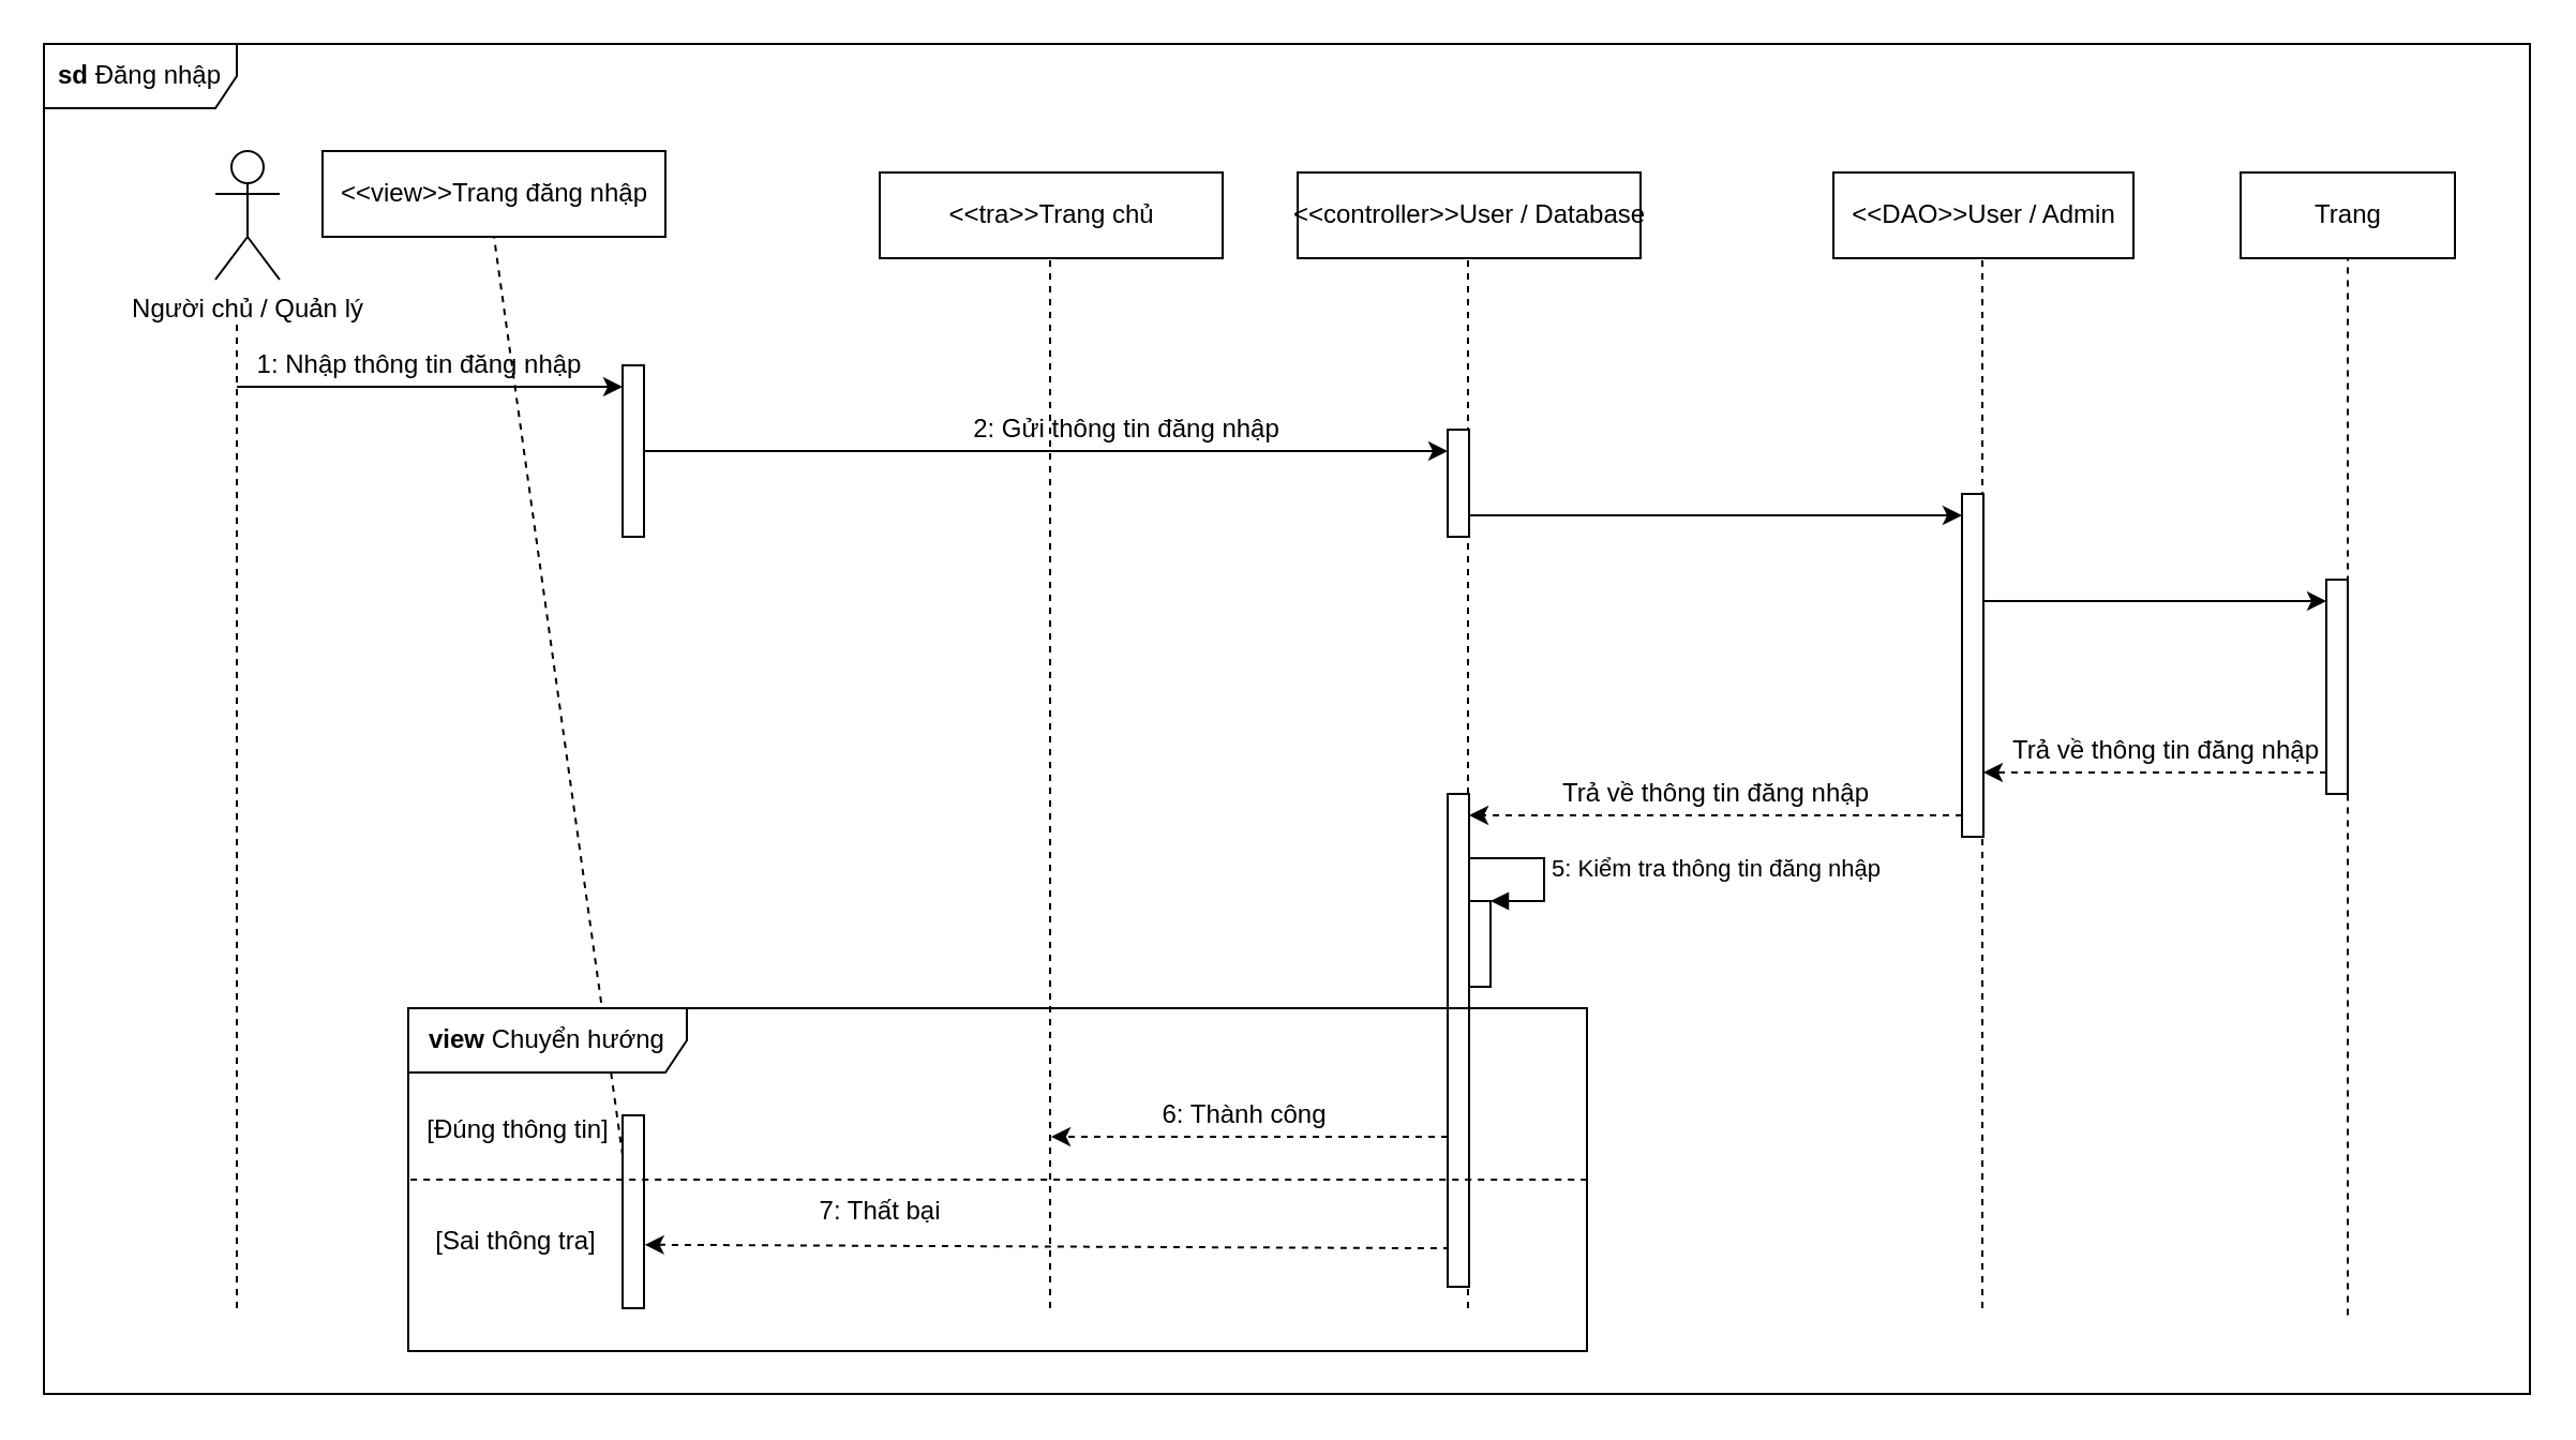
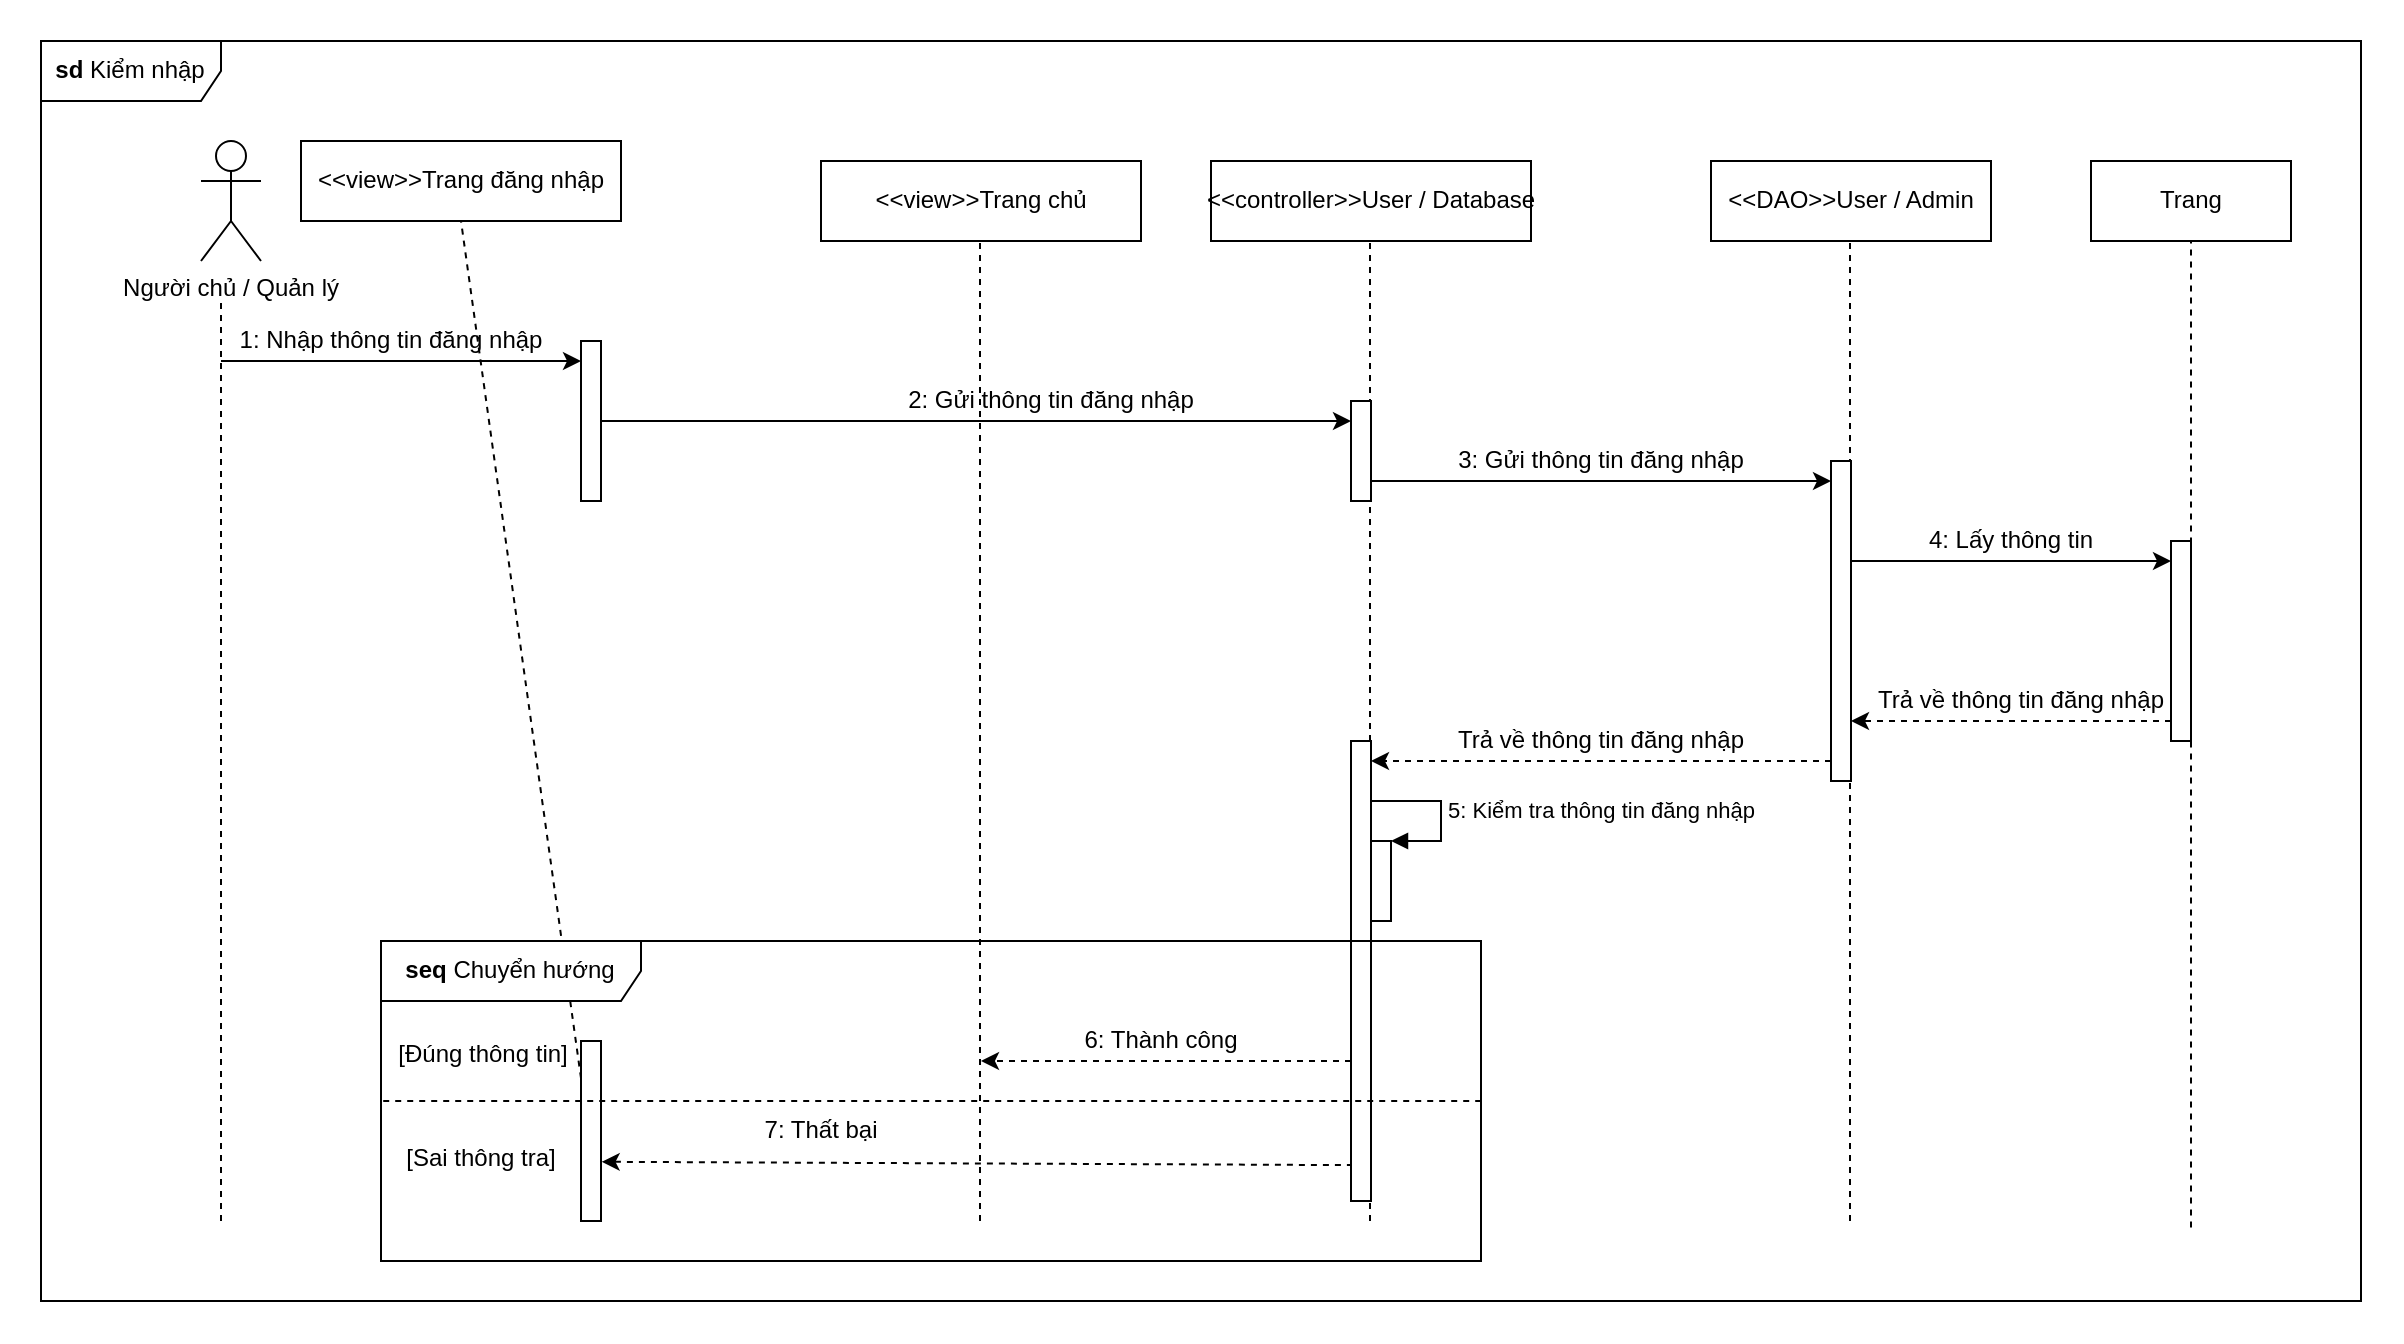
  <mxCell id="0" />
  <mxCell id="1" parent="0" />
- <mxCell id="2" value="&lt;b&gt;sd &lt;/b&gt;Đăng nhập" style="shape=umlFrame;whiteSpace=wrap;html=1;width=90;height=30;" parent="1" vertex="1"><mxGeometry y="20" width="1160" height="630" as="geometry" x="20" /></mxCell>
+ <mxCell id="2" value="&lt;b&gt;sd &lt;/b&gt;Kiểm nhập" style="shape=umlFrame;whiteSpace=wrap;html=1;width=90;height=30;" parent="1" vertex="1"><mxGeometry y="20" width="1160" height="630" as="geometry" x="20" /></mxCell>
  <mxCell id="3" value="Người chủ / Quản lý" style="shape=umlActor;verticalLabelPosition=bottom;verticalAlign=top;html=1;outlineConnect=0;" parent="1" vertex="1"><mxGeometry x="100" y="70" width="30" height="60" as="geometry" /></mxCell>
  <mxCell id="4" value="&amp;lt;&amp;lt;view&amp;gt;&amp;gt;Trang đăng nhập" style="html=1;" parent="1" vertex="1"><mxGeometry x="150" y="70" width="160" height="40" as="geometry" /></mxCell>
  <mxCell id="5" value="&amp;lt;&amp;lt;controller&amp;gt;&amp;gt;User / Database" style="html=1;" parent="1" vertex="1"><mxGeometry x="605" y="80" width="160" height="40" as="geometry" /></mxCell>
  <mxCell id="6" value="&amp;lt;&amp;lt;DAO&amp;gt;&amp;gt;User / Admin" style="html=1;" parent="1" vertex="1"><mxGeometry x="855" y="80" width="140" height="40" as="geometry" /></mxCell>
  <mxCell id="7" value="Trang" style="html=1;" parent="1" vertex="1"><mxGeometry x="1045" y="80" width="100" height="40" as="geometry" /></mxCell>
  <mxCell id="8" value="" style="endArrow=none;dashed=1;html=1;rounded=0;" parent="1" edge="1"><mxGeometry width="50" height="50" relative="1" as="geometry"><mxPoint x="110" y="610" as="sourcePoint" /><mxPoint x="110" y="150" as="targetPoint" /></mxGeometry></mxCell>
  <mxCell id="9" value="" style="endArrow=classic;html=1;rounded=0;" parent="1" edge="1"><mxGeometry width="50" height="50" relative="1" as="geometry"><mxPoint x="110" y="180" as="sourcePoint" /><mxPoint x="290" y="180" as="targetPoint" /></mxGeometry></mxCell>
  <mxCell id="10" value="" style="endArrow=none;dashed=1;html=1;rounded=0;entryX=0.5;entryY=1;entryDx=0;entryDy=0;" parent="1" target="4" edge="1"><mxGeometry width="50" height="50" relative="1" as="geometry"><mxPoint x="300" y="610" as="sourcePoint" /><mxPoint x="340" y="170" as="targetPoint" /></mxGeometry></mxCell>
  <mxCell id="11" value="1: Nhập thông tin đăng nhập" style="text;html=1;align=center;verticalAlign=middle;resizable=0;points=[];autosize=1;strokeColor=none;fillColor=none;" parent="1" vertex="1"><mxGeometry x="110" y="160" width="170" height="20" as="geometry" /></mxCell>
  <mxCell id="12" value="" style="html=1;points=[];perimeter=orthogonalPerimeter;" parent="1" vertex="1"><mxGeometry x="290" y="170" width="10" height="80" as="geometry" /></mxCell>
  <mxCell id="13" value="" style="endArrow=classic;html=1;rounded=0;" parent="1" target="33" edge="1"><mxGeometry width="50" height="50" relative="1" as="geometry"><mxPoint x="300" y="210" as="sourcePoint" /><mxPoint x="530" y="210" as="targetPoint" /></mxGeometry></mxCell>
  <mxCell id="14" value="" style="endArrow=none;dashed=1;html=1;rounded=0;entryX=0.5;entryY=1;entryDx=0;entryDy=0;" parent="1" edge="1"><mxGeometry width="50" height="50" relative="1" as="geometry"><mxPoint x="684.5" y="610" as="sourcePoint" /><mxPoint x="684.5" y="120" as="targetPoint" /></mxGeometry></mxCell>
  <mxCell id="15" value="2: Gửi thông tin đăng nhập" style="text;html=1;align=center;verticalAlign=middle;resizable=0;points=[];autosize=1;strokeColor=none;fillColor=none;" parent="1" vertex="1"><mxGeometry x="445" y="190" width="160" height="20" as="geometry" /></mxCell>
  <mxCell id="16" value="" style="endArrow=none;dashed=1;html=1;rounded=0;entryX=0.5;entryY=1;entryDx=0;entryDy=0;" parent="1" edge="1"><mxGeometry width="50" height="50" relative="1" as="geometry"><mxPoint x="924.5" y="610" as="sourcePoint" /><mxPoint x="924.5" y="120" as="targetPoint" /></mxGeometry></mxCell>
  <mxCell id="17" value="" style="endArrow=classic;html=1;rounded=0;" parent="1" edge="1"><mxGeometry width="50" height="50" relative="1" as="geometry"><mxPoint x="685" y="240" as="sourcePoint" /><mxPoint x="915" y="240" as="targetPoint" /></mxGeometry></mxCell>
+ <mxCell id="18" value="3: Gửi thông tin đăng nhập" style="text;html=1;align=center;verticalAlign=middle;resizable=0;points=[];autosize=1;strokeColor=none;fillColor=none;" parent="1" vertex="1"><mxGeometry x="715" y="215" width="170" height="30" as="geometry" /></mxCell>
  <mxCell id="19" value="" style="endArrow=classic;html=1;rounded=0;" parent="1" edge="1"><mxGeometry width="50" height="50" relative="1" as="geometry"><mxPoint x="925" y="280" as="sourcePoint" /><mxPoint x="1085" y="280" as="targetPoint" /></mxGeometry></mxCell>
  <mxCell id="20" value="" style="endArrow=none;dashed=1;html=1;rounded=0;entryX=0.5;entryY=1;entryDx=0;entryDy=0;" parent="1" target="7" edge="1"><mxGeometry width="50" height="50" relative="1" as="geometry"><mxPoint x="1095" y="613.2" as="sourcePoint" /><mxPoint x="1145" y="240" as="targetPoint" /></mxGeometry></mxCell>
+ <mxCell id="21" value="4: Lấy thông tin" style="text;html=1;align=center;verticalAlign=middle;resizable=0;points=[];autosize=1;strokeColor=none;fillColor=none;" parent="1" vertex="1"><mxGeometry x="950" y="255" width="110" height="30" as="geometry" /></mxCell>
  <mxCell id="22" value="" style="endArrow=classic;html=1;rounded=0;dashed=1;" parent="1" edge="1"><mxGeometry width="50" height="50" relative="1" as="geometry"><mxPoint x="1085" y="360" as="sourcePoint" /><mxPoint x="925" y="360" as="targetPoint" /></mxGeometry></mxCell>
  <mxCell id="23" value="Trả về thông tin đăng nhập" style="text;html=1;align=center;verticalAlign=middle;resizable=0;points=[];autosize=1;strokeColor=none;fillColor=none;" parent="1" vertex="1"><mxGeometry x="925" y="335" width="170" height="30" as="geometry" /></mxCell>
  <mxCell id="24" value="" style="endArrow=classic;html=1;rounded=0;dashed=1;" parent="1" edge="1"><mxGeometry width="50" height="50" relative="1" as="geometry"><mxPoint x="915" y="380" as="sourcePoint" /><mxPoint x="685" y="380" as="targetPoint" /></mxGeometry></mxCell>
  <mxCell id="25" value="Trả về thông tin đăng nhập" style="text;html=1;align=center;verticalAlign=middle;resizable=0;points=[];autosize=1;strokeColor=none;fillColor=none;" parent="1" vertex="1"><mxGeometry x="715" y="355" width="170" height="30" as="geometry" /></mxCell>
  <mxCell id="26" value="" style="html=1;points=[];perimeter=orthogonalPerimeter;" parent="1" vertex="1"><mxGeometry x="685" y="420" width="10" height="40" as="geometry" /></mxCell>
  <mxCell id="27" value="5: Kiểm tra thông tin đăng nhập" style="edgeStyle=orthogonalEdgeStyle;html=1;align=left;spacingLeft=2;endArrow=block;rounded=0;entryX=1;entryY=0;" parent="1" target="26" edge="1"><mxGeometry relative="1" as="geometry"><mxPoint x="685" y="400" as="sourcePoint" /><Array as="points"><mxPoint x="720" y="400" /></Array></mxGeometry></mxCell>
  <mxCell id="28" value="" style="endArrow=classic;html=1;rounded=0;dashed=1;" parent="1" source="34" edge="1"><mxGeometry width="50" height="50" relative="1" as="geometry"><mxPoint x="530" y="490" as="sourcePoint" /><mxPoint x="490" y="530" as="targetPoint" /></mxGeometry></mxCell>
  <mxCell id="29" value="6: Thành công" style="text;html=1;align=center;verticalAlign=middle;resizable=0;points=[];autosize=1;strokeColor=none;fillColor=none;" parent="1" vertex="1"><mxGeometry x="530" y="505" width="100" height="30" as="geometry" /></mxCell>
  <mxCell id="30" value="" style="endArrow=classic;html=1;rounded=0;dashed=1;exitX=0.095;exitY=0.922;exitDx=0;exitDy=0;exitPerimeter=0;entryX=1.033;entryY=0.671;entryDx=0;entryDy=0;entryPerimeter=0;" parent="1" source="34" target="32" edge="1"><mxGeometry width="50" height="50" relative="1" as="geometry"><mxPoint x="530" y="560" as="sourcePoint" /><mxPoint x="300" y="560" as="targetPoint" /></mxGeometry></mxCell>
  <mxCell id="31" value="7: Thất bại" style="text;html=1;align=center;verticalAlign=middle;resizable=0;points=[];autosize=1;strokeColor=none;fillColor=none;" parent="1" vertex="1"><mxGeometry x="370" y="550" width="80" height="30" as="geometry" /></mxCell>
  <mxCell id="32" value="" style="html=1;points=[];perimeter=orthogonalPerimeter;" parent="1" vertex="1"><mxGeometry x="290" y="520" width="10" height="90" as="geometry" /></mxCell>
  <mxCell id="33" value="" style="html=1;points=[];perimeter=orthogonalPerimeter;" parent="1" vertex="1"><mxGeometry x="675" y="200" width="10" height="50" as="geometry" /></mxCell>
  <mxCell id="34" value="" style="html=1;points=[];perimeter=orthogonalPerimeter;" parent="1" vertex="1"><mxGeometry x="675" y="370" width="10" height="230" as="geometry" /></mxCell>
  <mxCell id="35" value="" style="html=1;points=[];perimeter=orthogonalPerimeter;" parent="1" vertex="1"><mxGeometry x="915" y="230" width="10" height="160" as="geometry" /></mxCell>
  <mxCell id="36" value="" style="html=1;points=[];perimeter=orthogonalPerimeter;" parent="1" vertex="1"><mxGeometry x="1085" y="270" width="10" height="100" as="geometry" /></mxCell>
- <mxCell id="37" value="&amp;lt;&amp;lt;tra&amp;gt;&amp;gt;Trang chủ" style="html=1;" parent="1" vertex="1"><mxGeometry x="410" y="80" width="160" height="40" as="geometry" /></mxCell>
+ <mxCell id="37" value="&amp;lt;&amp;lt;view&amp;gt;&amp;gt;Trang chủ" style="html=1;" parent="1" vertex="1"><mxGeometry x="410" y="80" width="160" height="40" as="geometry" /></mxCell>
  <mxCell id="38" value="" style="endArrow=none;dashed=1;html=1;rounded=0;entryX=0.5;entryY=1;entryDx=0;entryDy=0;" parent="1" edge="1"><mxGeometry width="50" height="50" relative="1" as="geometry"><mxPoint x="489.5" y="610" as="sourcePoint" /><mxPoint x="489.5" y="120" as="targetPoint" /></mxGeometry></mxCell>
- <mxCell id="39" value="&lt;b&gt;view &lt;/b&gt;Chuyển hướng" style="shape=umlFrame;whiteSpace=wrap;html=1;width=130;height=30;" parent="1" vertex="1"><mxGeometry x="190" y="470" width="550" height="160" as="geometry" /></mxCell>
+ <mxCell id="39" value="&lt;b&gt;seq &lt;/b&gt;Chuyển hướng" style="shape=umlFrame;whiteSpace=wrap;html=1;width=130;height=30;" parent="1" vertex="1"><mxGeometry x="190" y="470" width="550" height="160" as="geometry" /></mxCell>
  <mxCell id="40" value="" style="endArrow=none;dashed=1;html=1;rounded=0;exitX=0.002;exitY=0.5;exitDx=0;exitDy=0;exitPerimeter=0;" parent="1" source="39" edge="1"><mxGeometry width="50" height="50" relative="1" as="geometry"><mxPoint x="240" y="550" as="sourcePoint" /><mxPoint x="740" y="550" as="targetPoint" /></mxGeometry></mxCell>
  <mxCell id="41" value="[Sai thông tra]" style="text;html=1;align=center;verticalAlign=middle;resizable=0;points=[];autosize=1;strokeColor=none;fillColor=none;" parent="1" vertex="1"><mxGeometry x="190" y="564" width="100" height="30" as="geometry" /></mxCell>
  <mxCell id="42" value="[Đúng thông tin]" style="text;html=1;align=center;verticalAlign=middle;resizable=0;points=[];autosize=1;strokeColor=none;fillColor=none;" parent="1" vertex="1"><mxGeometry x="186" y="512" width="110" height="30" as="geometry" /></mxCell>
